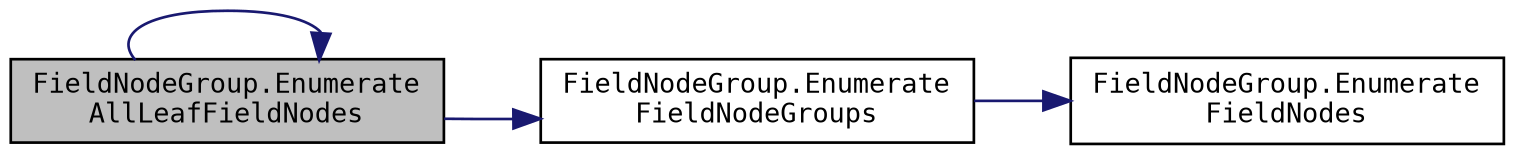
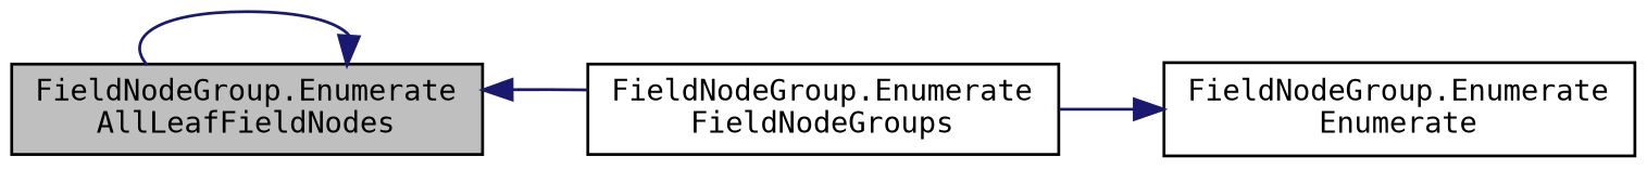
  digraph {
    fontname="DejaVu Sans Mono"
    rankdir=LR
    node [color=black fillcolor=white fontname="DejaVu Sans Mono" fontsize=10 shape=record style=filled]
    edge [color=midnightblue fontname="DejaVu Sans Mono" fontsize=10 labelfontname=Helvetica labelfontsize=10 style=solid]
    n1 [fillcolor=grey75 fontcolor=black height=0.2 label="FieldNodeGroup.Enumerate\lAllLeafFieldNodes" width=0.4]
    n2 [height=0.2 label="FieldNodeGroup.Enumerate\lFieldNodeGroups" width=0.4]
-   n3 [height=0.2 label="FieldNodeGroup.Enumerate\lFieldNodes" width=0.4]
+   n3 [height=0.2 label="FieldNodeGroup.Enumerate\lEnumerate" width=0.4]
    n1 -> n1
-   n1 -> n2
+   n2 -> n1
    n2 -> n3
  }
